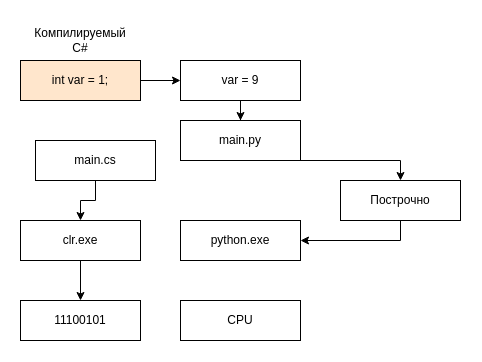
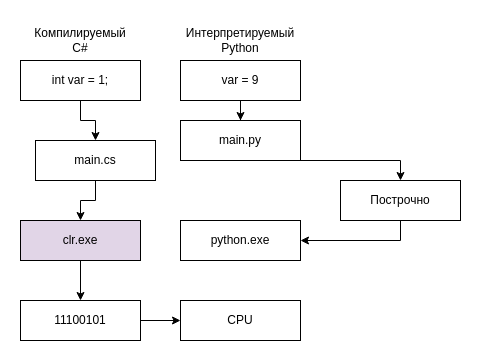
  <mxCell id="0" />
  <mxCell id="1" parent="0" />
  <mxCell id="2" value="" style="edgeStyle=orthogonalEdgeStyle;rounded=0;orthogonalLoop=1;jettySize=auto;html=1;" edge="1" parent="1" source="3" target="5"><mxGeometry relative="1" as="geometry" /></mxCell>
  <mxCell id="3" value="var = 9" style="rounded=0;whiteSpace=wrap;html=1;" vertex="1" parent="1"><mxGeometry x="180" y="60" width="120" height="40" as="geometry" /></mxCell>
  <mxCell id="4" value="" style="edgeStyle=orthogonalEdgeStyle;rounded=0;orthogonalLoop=1;jettySize=auto;html=1;" edge="1" parent="1" source="5" target="7"><mxGeometry relative="1" as="geometry"><Array as="points"><mxPoint x="400" y="160" /></Array></mxGeometry></mxCell>
  <mxCell id="5" value="main.py" style="rounded=0;whiteSpace=wrap;html=1;" vertex="1" parent="1"><mxGeometry x="180" y="120" width="120" height="40" as="geometry" /></mxCell>
  <mxCell id="6" style="edgeStyle=orthogonalEdgeStyle;rounded=0;orthogonalLoop=1;jettySize=auto;html=1;entryX=1;entryY=0.5;entryDx=0;entryDy=0;" edge="1" parent="1" source="7" target="19"><mxGeometry relative="1" as="geometry"><Array as="points"><mxPoint x="400" y="240" /></Array></mxGeometry></mxCell>
  <mxCell id="7" value="Построчно" style="rounded=0;whiteSpace=wrap;html=1;" vertex="1" parent="1"><mxGeometry x="340" y="180" width="120" height="40" as="geometry" /></mxCell>
  <mxCell id="8" value="CPU" style="rounded=0;whiteSpace=wrap;html=1;" vertex="1" parent="1"><mxGeometry x="180" y="300" width="120" height="40" as="geometry" /></mxCell>
  <mxCell id="9" value="Компилируемый&lt;br&gt;C#" style="text;html=1;strokeColor=none;fillColor=none;align=center;verticalAlign=middle;whiteSpace=wrap;rounded=0;" vertex="1" parent="1"><mxGeometry x="20" y="20" width="120" height="40" as="geometry" /></mxCell>
- <mxCell id="10" value="" style="edgeStyle=orthogonalEdgeStyle;rounded=0;orthogonalLoop=1;jettySize=auto;html=1;" edge="1" parent="1" source="11" target="3"><mxGeometry relative="1" as="geometry" /></mxCell>
- <mxCell id="11" value="int var = 1;" style="rounded=0;whiteSpace=wrap;html=1;fillColor=#ffe6cc;" vertex="1" parent="1"><mxGeometry x="20" y="60" width="120" height="40" as="geometry" /></mxCell>
+ <mxCell id="10" value="" style="edgeStyle=orthogonalEdgeStyle;rounded=0;orthogonalLoop=1;jettySize=auto;html=1;" edge="1" parent="1" source="11" target="13"><mxGeometry relative="1" as="geometry" /></mxCell>
+ <mxCell id="11" value="int var = 1;" style="rounded=0;whiteSpace=wrap;html=1;" vertex="1" parent="1"><mxGeometry x="20" y="60" width="120" height="40" as="geometry" /></mxCell>
  <mxCell id="12" style="edgeStyle=orthogonalEdgeStyle;rounded=0;orthogonalLoop=1;jettySize=auto;html=1;" edge="1" parent="1" source="13" target="18"><mxGeometry relative="1" as="geometry" /></mxCell>
  <mxCell id="13" value="main.cs" style="rounded=0;whiteSpace=wrap;html=1;" vertex="1" parent="1"><mxGeometry x="35" y="140" width="120" height="40" as="geometry" /></mxCell>
+ <mxCell id="14" value="Интерпретируемый&lt;br&gt;Python" style="text;html=1;strokeColor=none;fillColor=none;align=center;verticalAlign=middle;whiteSpace=wrap;rounded=0;" vertex="1" parent="1"><mxGeometry x="180" y="20" width="120" height="40" as="geometry" /></mxCell>
+ <mxCell id="15" style="edgeStyle=orthogonalEdgeStyle;rounded=0;orthogonalLoop=1;jettySize=auto;html=1;entryX=0;entryY=0.5;entryDx=0;entryDy=0;" edge="1" parent="1" source="16" target="8"><mxGeometry relative="1" as="geometry" /></mxCell>
  <mxCell id="16" value="11100101" style="rounded=0;whiteSpace=wrap;html=1;" vertex="1" parent="1"><mxGeometry x="20" y="300" width="120" height="40" as="geometry" /></mxCell>
  <mxCell id="17" style="edgeStyle=orthogonalEdgeStyle;rounded=0;orthogonalLoop=1;jettySize=auto;html=1;entryX=0.5;entryY=0;entryDx=0;entryDy=0;" edge="1" parent="1" source="18" target="16"><mxGeometry relative="1" as="geometry" /></mxCell>
- <mxCell id="18" value="clr.exe" style="rounded=0;whiteSpace=wrap;html=1;" vertex="1" parent="1"><mxGeometry x="20" y="220" width="120" height="40" as="geometry" /></mxCell>
+ <mxCell id="18" value="clr.exe" style="rounded=0;whiteSpace=wrap;html=1;fillColor=#e1d5e7;" vertex="1" parent="1"><mxGeometry x="20" y="220" width="120" height="40" as="geometry" /></mxCell>
  <mxCell id="19" value="python.exe" style="rounded=0;whiteSpace=wrap;html=1;" vertex="1" parent="1"><mxGeometry x="180" y="220" width="120" height="40" as="geometry" /></mxCell>
